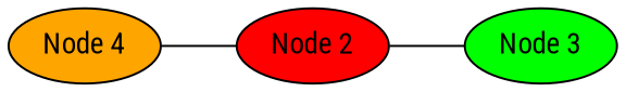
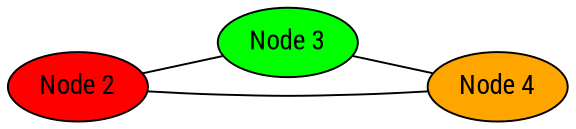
  graph {
    rankdir=LR
    fontname="Roboto Condensed"
    node [style=filled fontname="Roboto Condensed"]
    edge [fontname="Roboto Condensed"]
    n1 [fillcolor=red label="Node 2"]
    n2 [fillcolor=green label="Node 3"]
    n3 [fillcolor=orange label="Node 4"]
    n1 -- n2
+   n2 -- n3
    n3 -- n1
  }
